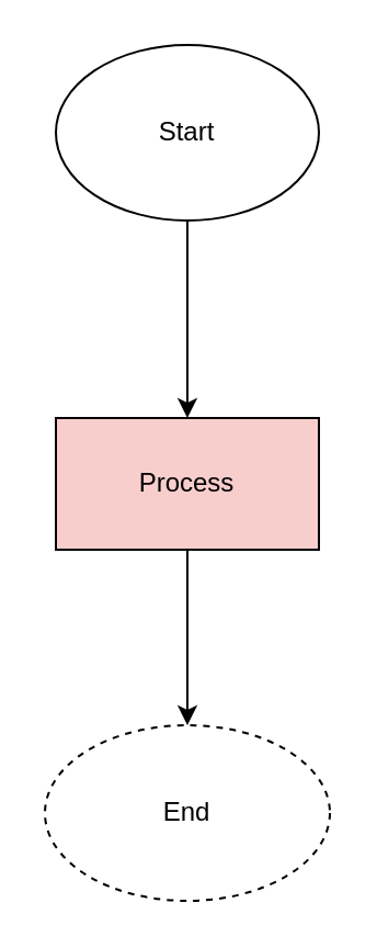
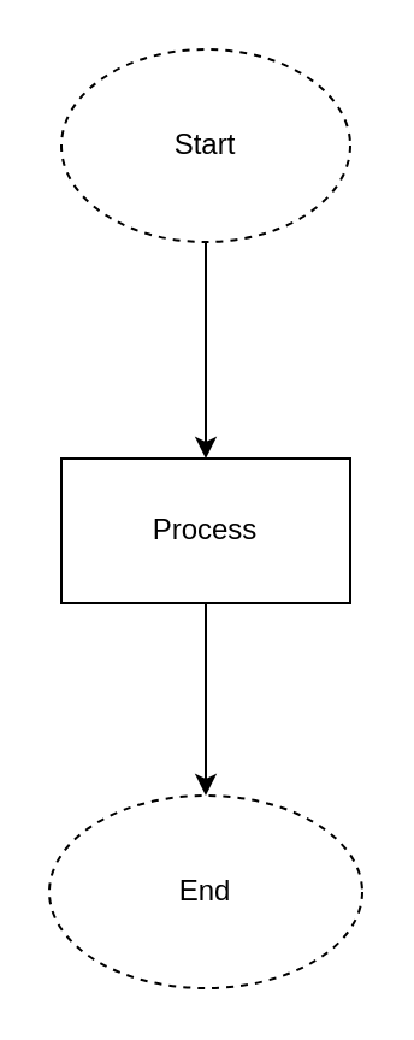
  <mxCell id="0" />
  <mxCell id="1" parent="0" />
  <mxCell id="2" value="" style="edgeStyle=orthogonalEdgeStyle;rounded=0;orthogonalLoop=1;jettySize=auto;html=1;" edge="1" parent="1" source="3" target="5"><mxGeometry relative="1" as="geometry" /></mxCell>
- <mxCell id="3" value="Start" style="ellipse;whiteSpace=wrap;html=1;" vertex="1" parent="1"><mxGeometry x="25" y="20" width="120" height="80" as="geometry" /></mxCell>
+ <mxCell id="3" value="Start" style="ellipse;whiteSpace=wrap;html=1;dashed=1;" vertex="1" parent="1"><mxGeometry x="25" y="20" width="120" height="80" as="geometry" /></mxCell>
  <mxCell id="4" value="" style="edgeStyle=orthogonalEdgeStyle;rounded=0;orthogonalLoop=1;jettySize=auto;html=1;" edge="1" parent="1" source="5" target="6"><mxGeometry relative="1" as="geometry" /></mxCell>
- <mxCell id="5" value="Process" style="whiteSpace=wrap;html=1;fillColor=#f8cecc;" vertex="1" parent="1"><mxGeometry x="25" y="190" width="120" height="60" as="geometry" /></mxCell>
+ <mxCell id="5" value="Process" style="whiteSpace=wrap;html=1;" vertex="1" parent="1"><mxGeometry x="25" y="190" width="120" height="60" as="geometry" /></mxCell>
  <mxCell id="6" value="End" style="ellipse;whiteSpace=wrap;html=1;dashed=1;" vertex="1" parent="1"><mxGeometry x="20" y="330" width="130" height="80" as="geometry" /></mxCell>
